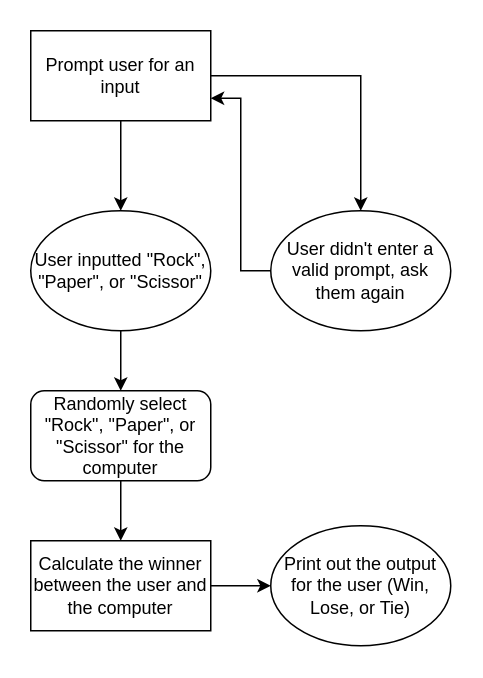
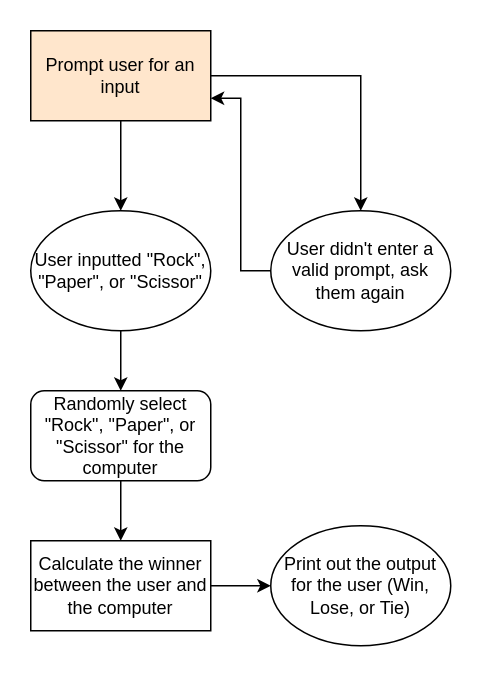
  <mxCell id="0" />
  <mxCell id="1" parent="0" />
  <mxCell id="2" style="edgeStyle=orthogonalEdgeStyle;rounded=0;orthogonalLoop=1;jettySize=auto;html=1;entryX=0.5;entryY=0;entryDx=0;entryDy=0;" edge="1" parent="1" source="4" target="6"><mxGeometry relative="1" as="geometry"><mxPoint x="80" y="110" as="targetPoint" /></mxGeometry></mxCell>
  <mxCell id="3" style="edgeStyle=orthogonalEdgeStyle;rounded=0;orthogonalLoop=1;jettySize=auto;html=1;entryX=0.5;entryY=0;entryDx=0;entryDy=0;" edge="1" parent="1" source="4" target="8"><mxGeometry relative="1" as="geometry" /></mxCell>
- <mxCell id="4" value="Prompt user for an input" style="rounded=0;whiteSpace=wrap;html=1;" vertex="1" parent="1"><mxGeometry x="20" y="20" width="120" height="60" as="geometry" /></mxCell>
+ <mxCell id="4" value="Prompt user for an input" style="rounded=0;whiteSpace=wrap;html=1;fillColor=#ffe6cc;" vertex="1" parent="1"><mxGeometry x="20" y="20" width="120" height="60" as="geometry" /></mxCell>
  <mxCell id="5" style="edgeStyle=orthogonalEdgeStyle;rounded=0;orthogonalLoop=1;jettySize=auto;html=1;entryX=0.5;entryY=0;entryDx=0;entryDy=0;" edge="1" parent="1" source="6" target="10"><mxGeometry relative="1" as="geometry" /></mxCell>
  <mxCell id="6" value="User inputted &quot;Rock&quot;, &quot;Paper&quot;, or &quot;Scissor&quot;" style="ellipse;whiteSpace=wrap;html=1;" vertex="1" parent="1"><mxGeometry x="20" y="140" width="120" height="80" as="geometry" /></mxCell>
  <mxCell id="7" style="edgeStyle=orthogonalEdgeStyle;rounded=0;orthogonalLoop=1;jettySize=auto;html=1;entryX=1;entryY=0.75;entryDx=0;entryDy=0;" edge="1" parent="1" source="8" target="4"><mxGeometry relative="1" as="geometry" /></mxCell>
  <mxCell id="8" value="User didn't enter a valid prompt, ask them again" style="ellipse;whiteSpace=wrap;html=1;" vertex="1" parent="1"><mxGeometry x="180" y="140" width="120" height="80" as="geometry" /></mxCell>
  <mxCell id="9" style="edgeStyle=orthogonalEdgeStyle;rounded=0;orthogonalLoop=1;jettySize=auto;html=1;entryX=0.5;entryY=0;entryDx=0;entryDy=0;" edge="1" parent="1" source="10" target="12"><mxGeometry relative="1" as="geometry" /></mxCell>
  <mxCell id="10" value="Randomly select &quot;Rock&quot;, &quot;Paper&quot;, or &quot;Scissor&quot; for the computer" style="rounded=1;whiteSpace=wrap;html=1;" vertex="1" parent="1"><mxGeometry x="20" y="260" width="120" height="60" as="geometry" /></mxCell>
  <mxCell id="11" style="edgeStyle=orthogonalEdgeStyle;rounded=0;orthogonalLoop=1;jettySize=auto;html=1;entryX=0;entryY=0.5;entryDx=0;entryDy=0;" edge="1" parent="1" source="12" target="13"><mxGeometry relative="1" as="geometry" /></mxCell>
  <mxCell id="12" value="Calculate the winner between the user and the computer" style="rounded=0;whiteSpace=wrap;html=1;" vertex="1" parent="1"><mxGeometry x="20" y="360" width="120" height="60" as="geometry" /></mxCell>
  <mxCell id="13" value="Print out the output for the user (Win, Lose, or Tie)" style="ellipse;whiteSpace=wrap;html=1;" vertex="1" parent="1"><mxGeometry x="180" y="350" width="120" height="80" as="geometry" /></mxCell>
